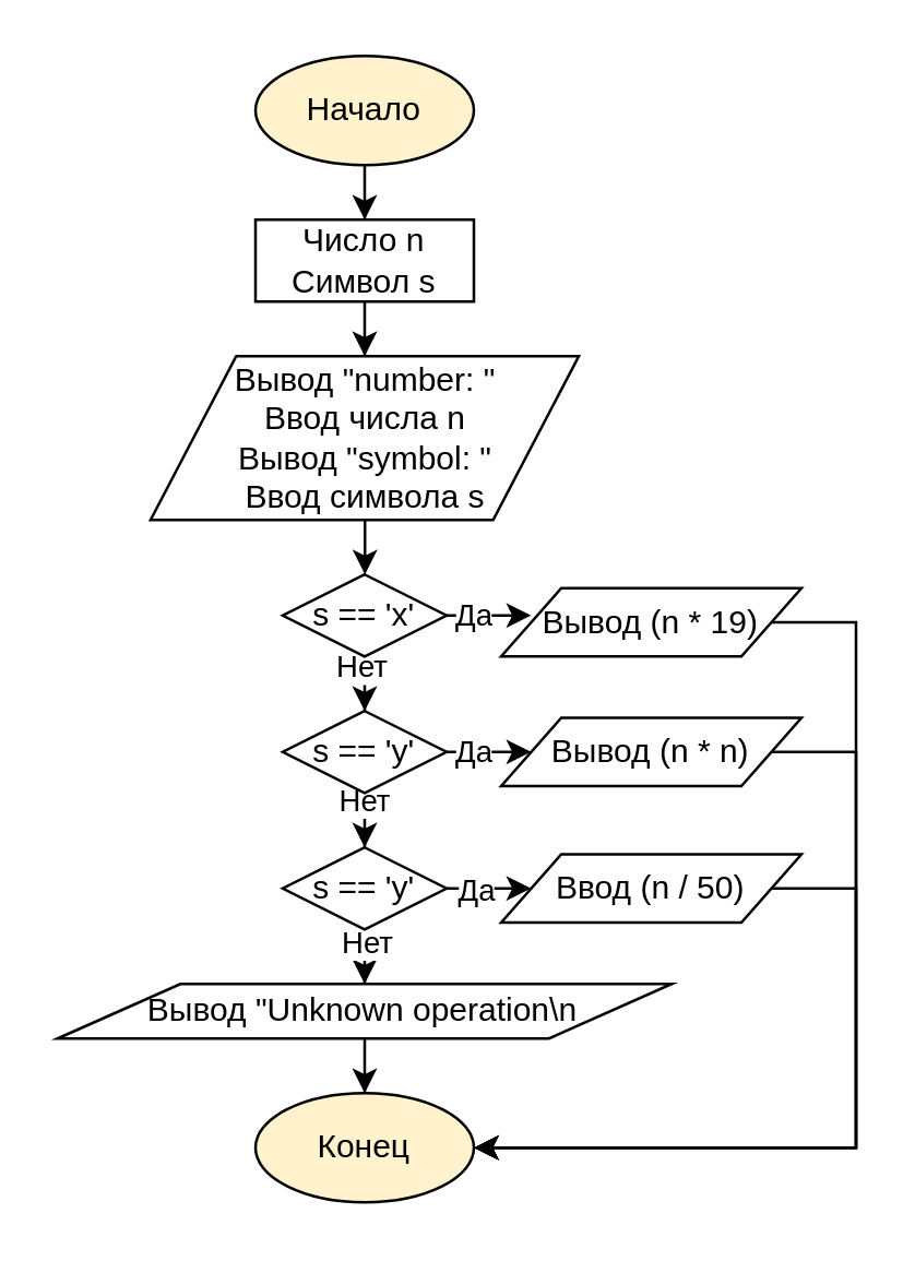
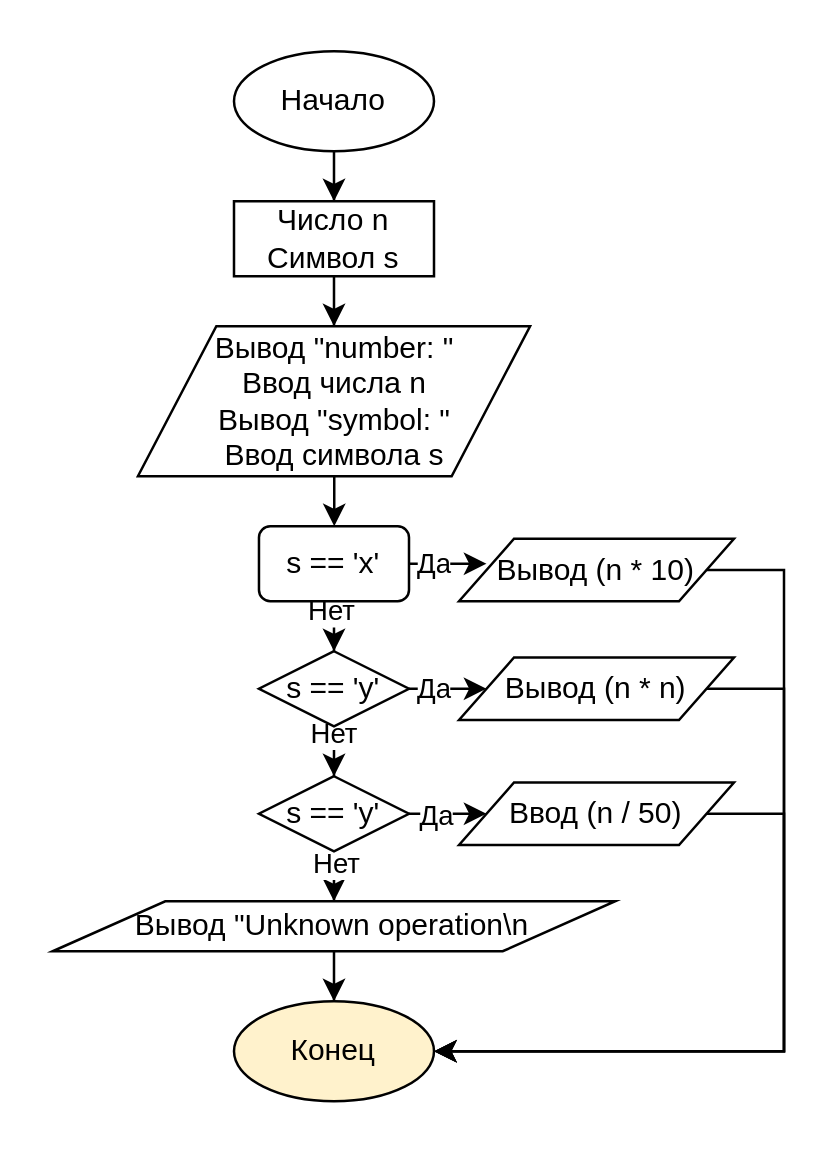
  <mxCell id="0" />
  <mxCell id="1" parent="0" />
  <mxCell id="2" style="edgeStyle=orthogonalEdgeStyle;rounded=0;orthogonalLoop=1;jettySize=auto;html=1;entryX=0.5;entryY=0;entryDx=0;entryDy=0;" edge="1" parent="1" source="3" target="5"><mxGeometry relative="1" as="geometry" /></mxCell>
- <mxCell id="3" value="Начало" style="ellipse;whiteSpace=wrap;html=1;fillColor=#fff2cc;" vertex="1" parent="1"><mxGeometry x="93" y="20" width="80" height="40" as="geometry" /></mxCell>
+ <mxCell id="3" value="Начало" style="ellipse;whiteSpace=wrap;html=1;" vertex="1" parent="1"><mxGeometry x="93" y="20" width="80" height="40" as="geometry" /></mxCell>
  <mxCell id="4" style="edgeStyle=orthogonalEdgeStyle;rounded=0;orthogonalLoop=1;jettySize=auto;html=1;entryX=0.5;entryY=0;entryDx=0;entryDy=0;" edge="1" parent="1" source="5" target="7"><mxGeometry relative="1" as="geometry" /></mxCell>
  <mxCell id="5" value="Число n&lt;br&gt;Символ s" style="rounded=0;whiteSpace=wrap;html=1;" vertex="1" parent="1"><mxGeometry x="93" y="80" width="80" height="30" as="geometry" /></mxCell>
  <mxCell id="6" style="edgeStyle=orthogonalEdgeStyle;rounded=0;orthogonalLoop=1;jettySize=auto;html=1;entryX=0.5;entryY=0;entryDx=0;entryDy=0;" edge="1" parent="1" source="7" target="13"><mxGeometry relative="1" as="geometry" /></mxCell>
  <mxCell id="7" value="Вывод&amp;nbsp;&quot;number: &quot;&lt;br&gt;Ввод числа n&lt;br&gt;Вывод&amp;nbsp;&quot;symbol: &quot;&lt;br&gt;Ввод символа s" style="shape=parallelogram;perimeter=parallelogramPerimeter;whiteSpace=wrap;html=1;fontFamily=Helvetica;fontSize=12;fontColor=#000000;align=center;strokeColor=#000000;fillColor=#ffffff;" vertex="1" parent="1"><mxGeometry x="54.56" y="130" width="156.87" height="60" as="geometry" /></mxCell>
  <mxCell id="8" value="Конец" style="ellipse;whiteSpace=wrap;html=1;fillColor=#fff2cc;" vertex="1" parent="1"><mxGeometry x="93" y="400" width="80" height="40" as="geometry" /></mxCell>
  <mxCell id="9" style="edgeStyle=orthogonalEdgeStyle;rounded=0;orthogonalLoop=1;jettySize=auto;html=1;entryX=0.1;entryY=0.4;entryDx=0;entryDy=0;entryPerimeter=0;" edge="1" parent="1" source="13" target="15"><mxGeometry relative="1" as="geometry" /></mxCell>
  <mxCell id="10" value="Да" style="edgeLabel;html=1;align=center;verticalAlign=middle;resizable=0;points=[];" vertex="1" connectable="0" parent="9"><mxGeometry x="0.379" y="1" relative="1" as="geometry"><mxPoint as="offset" /></mxGeometry></mxCell>
  <mxCell id="11" style="edgeStyle=orthogonalEdgeStyle;rounded=0;orthogonalLoop=1;jettySize=auto;html=1;entryX=0.5;entryY=0;entryDx=0;entryDy=0;" edge="1" parent="1" source="13" target="20"><mxGeometry relative="1" as="geometry" /></mxCell>
  <mxCell id="12" value="Нет" style="edgeLabel;html=1;align=center;verticalAlign=middle;resizable=0;points=[];" vertex="1" connectable="0" parent="11"><mxGeometry x="0.627" y="-1" relative="1" as="geometry"><mxPoint y="-5" as="offset" /></mxGeometry></mxCell>
- <mxCell id="13" value="s == 'x'" style="rhombus;whiteSpace=wrap;html=1;" vertex="1" parent="1"><mxGeometry x="102.99" y="210" width="60.01" height="30" as="geometry" /></mxCell>
+ <mxCell id="13" value="s == 'x'" style="whiteSpace=wrap;html=1;rounded=1;" vertex="1" parent="1"><mxGeometry x="102.99" y="210" width="60.01" height="30" as="geometry" /></mxCell>
  <mxCell id="14" style="edgeStyle=orthogonalEdgeStyle;rounded=0;orthogonalLoop=1;jettySize=auto;html=1;entryX=1;entryY=0.5;entryDx=0;entryDy=0;" edge="1" parent="1" source="15" target="8"><mxGeometry relative="1" as="geometry"><Array as="points"><mxPoint x="313" y="228" /><mxPoint x="313" y="420" /></Array></mxGeometry></mxCell>
- <mxCell id="15" value="Вывод&amp;nbsp;(n * 19)" style="shape=parallelogram;perimeter=parallelogramPerimeter;whiteSpace=wrap;html=1;" vertex="1" parent="1"><mxGeometry x="183" y="215" width="110" height="25" as="geometry" /></mxCell>
+ <mxCell id="15" value="Вывод&amp;nbsp;(n * 10)" style="shape=parallelogram;perimeter=parallelogramPerimeter;whiteSpace=wrap;html=1;" vertex="1" parent="1"><mxGeometry x="183" y="215" width="110" height="25" as="geometry" /></mxCell>
  <mxCell id="16" style="edgeStyle=orthogonalEdgeStyle;rounded=0;orthogonalLoop=1;jettySize=auto;html=1;entryX=0;entryY=0.5;entryDx=0;entryDy=0;" edge="1" parent="1" source="20" target="22"><mxGeometry relative="1" as="geometry" /></mxCell>
  <mxCell id="17" value="Да" style="edgeLabel;html=1;align=center;verticalAlign=middle;resizable=0;points=[];" vertex="1" connectable="0" parent="16"><mxGeometry x="0.392" y="1" relative="1" as="geometry"><mxPoint as="offset" /></mxGeometry></mxCell>
  <mxCell id="18" style="edgeStyle=orthogonalEdgeStyle;rounded=0;orthogonalLoop=1;jettySize=auto;html=1;entryX=0.5;entryY=0;entryDx=0;entryDy=0;" edge="1" parent="1" source="20" target="27"><mxGeometry relative="1" as="geometry" /></mxCell>
  <mxCell id="19" value="Нет" style="edgeLabel;html=1;align=center;verticalAlign=middle;resizable=0;points=[];" vertex="1" connectable="0" parent="18"><mxGeometry x="0.587" y="-1" relative="1" as="geometry"><mxPoint x="1" y="-5" as="offset" /></mxGeometry></mxCell>
  <mxCell id="20" value="s == 'y'" style="rhombus;whiteSpace=wrap;html=1;" vertex="1" parent="1"><mxGeometry x="102.99" y="260" width="60.01" height="30" as="geometry" /></mxCell>
  <mxCell id="21" style="edgeStyle=orthogonalEdgeStyle;rounded=0;orthogonalLoop=1;jettySize=auto;html=1;entryX=1;entryY=0.5;entryDx=0;entryDy=0;" edge="1" parent="1" source="22" target="8"><mxGeometry relative="1" as="geometry"><mxPoint x="313" y="430" as="targetPoint" /><Array as="points"><mxPoint x="313" y="275" /><mxPoint x="313" y="420" /></Array></mxGeometry></mxCell>
  <mxCell id="22" value="Вывод&amp;nbsp;(n * n)" style="shape=parallelogram;perimeter=parallelogramPerimeter;whiteSpace=wrap;html=1;" vertex="1" parent="1"><mxGeometry x="183" y="262.5" width="110" height="25" as="geometry" /></mxCell>
  <mxCell id="23" style="edgeStyle=orthogonalEdgeStyle;rounded=0;orthogonalLoop=1;jettySize=auto;html=1;" edge="1" parent="1" source="27" target="29"><mxGeometry relative="1" as="geometry" /></mxCell>
  <mxCell id="24" value="Да" style="edgeLabel;html=1;align=center;verticalAlign=middle;resizable=0;points=[];" vertex="1" connectable="0" parent="23"><mxGeometry x="0.268" y="-1" relative="1" as="geometry"><mxPoint x="5.2" y="-1" as="offset" /></mxGeometry></mxCell>
  <mxCell id="25" style="edgeStyle=orthogonalEdgeStyle;rounded=0;orthogonalLoop=1;jettySize=auto;html=1;entryX=0.5;entryY=0;entryDx=0;entryDy=0;" edge="1" parent="1" source="27" target="31"><mxGeometry relative="1" as="geometry" /></mxCell>
  <mxCell id="26" value="Нет" style="edgeLabel;html=1;align=center;verticalAlign=middle;resizable=0;points=[];" vertex="1" connectable="0" parent="25"><mxGeometry x="-0.813" relative="1" as="geometry"><mxPoint y="-1.63" as="offset" /></mxGeometry></mxCell>
  <mxCell id="27" value="s == 'y'" style="rhombus;whiteSpace=wrap;html=1;" vertex="1" parent="1"><mxGeometry x="102.99" y="310" width="60.01" height="30" as="geometry" /></mxCell>
  <mxCell id="28" style="edgeStyle=orthogonalEdgeStyle;rounded=0;orthogonalLoop=1;jettySize=auto;html=1;entryX=1;entryY=0.5;entryDx=0;entryDy=0;exitX=1;exitY=0.5;exitDx=0;exitDy=0;" edge="1" parent="1" source="29" target="8"><mxGeometry relative="1" as="geometry"><Array as="points"><mxPoint x="313" y="325" /><mxPoint x="313" y="420" /></Array></mxGeometry></mxCell>
  <mxCell id="29" value="Ввод&amp;nbsp;(n / 50)" style="shape=parallelogram;perimeter=parallelogramPerimeter;whiteSpace=wrap;html=1;" vertex="1" parent="1"><mxGeometry x="183" y="312.5" width="110" height="25" as="geometry" /></mxCell>
  <mxCell id="30" style="edgeStyle=orthogonalEdgeStyle;rounded=0;orthogonalLoop=1;jettySize=auto;html=1;entryX=0.5;entryY=0;entryDx=0;entryDy=0;" edge="1" parent="1" source="31" target="8"><mxGeometry relative="1" as="geometry" /></mxCell>
  <mxCell id="31" value="Вывод&amp;nbsp;&quot;Unknown operation\n" style="shape=parallelogram;perimeter=parallelogramPerimeter;whiteSpace=wrap;html=1;" vertex="1" parent="1"><mxGeometry x="20.49" y="360" width="225" height="20" as="geometry" /></mxCell>
